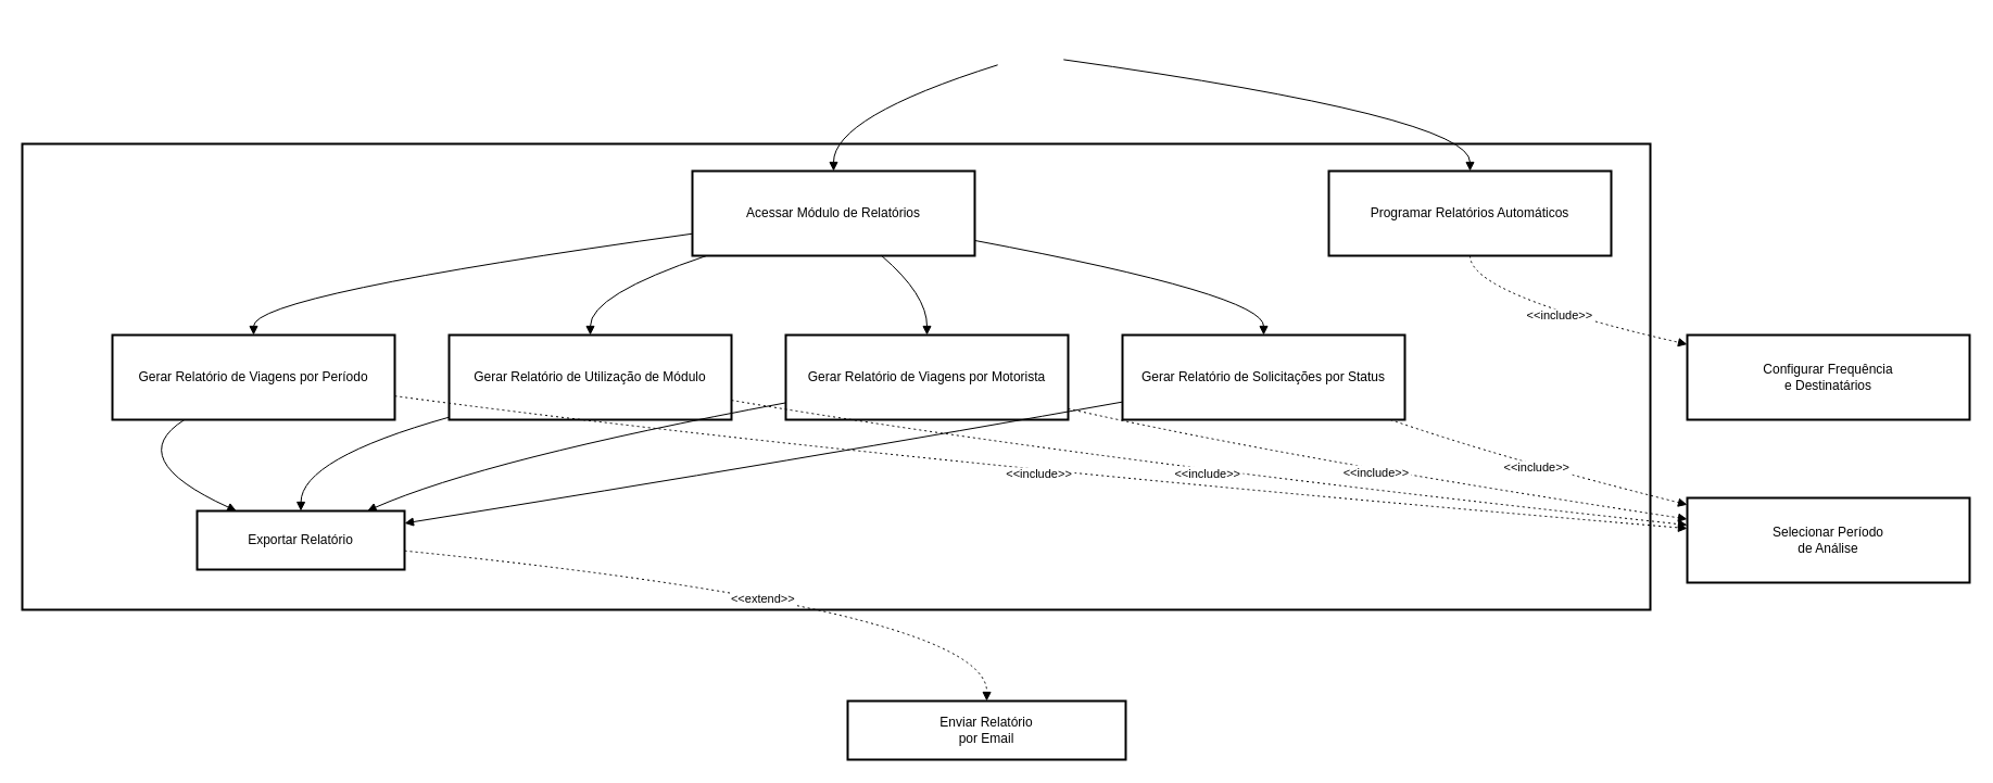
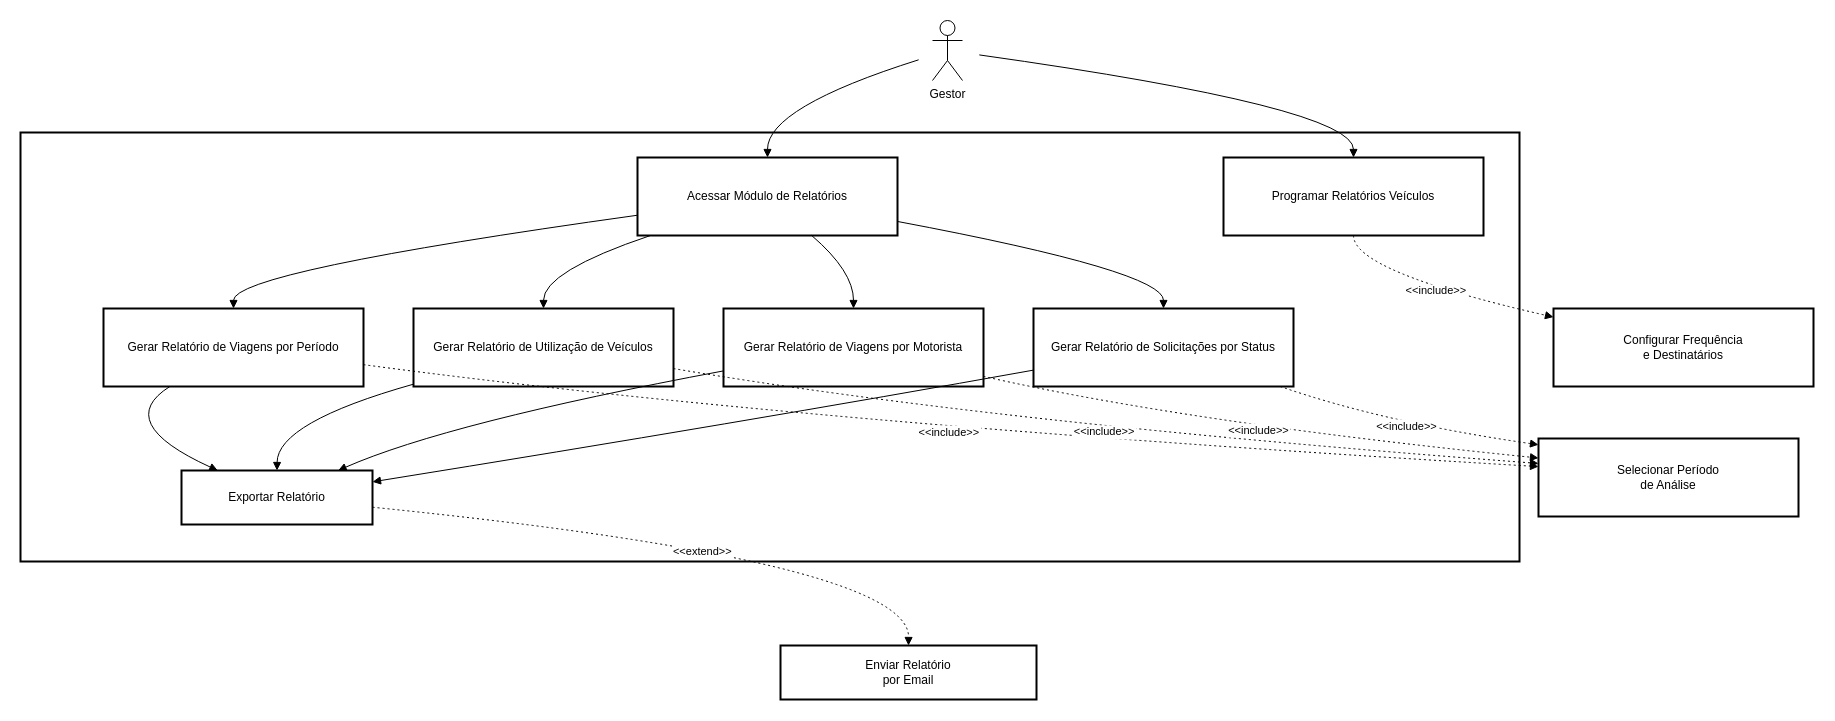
  <mxCell id="0" />
  <mxCell id="1" parent="0" />
  <mxCell id="2" value="&#10;" style="whiteSpace=wrap;strokeWidth=2;" vertex="1" parent="1"><mxGeometry x="20" y="132" width="1499" height="429" as="geometry" /></mxCell>
  <mxCell id="3" value="Acessar Módulo de Relatórios" style="whiteSpace=wrap;strokeWidth=2;" vertex="1" parent="1"><mxGeometry x="637" y="157" width="260" height="78" as="geometry" /></mxCell>
  <mxCell id="4" value="Gerar Relatório de Viagens por Período" style="whiteSpace=wrap;strokeWidth=2;" vertex="1" parent="1"><mxGeometry x="103" y="308" width="260" height="78" as="geometry" /></mxCell>
- <mxCell id="5" value="Gerar Relatório de Utilização de Módulo" style="whiteSpace=wrap;strokeWidth=2;" vertex="1" parent="1"><mxGeometry x="413" y="308" width="260" height="78" as="geometry" /></mxCell>
+ <mxCell id="5" value="Gerar Relatório de Utilização de Veículos" style="whiteSpace=wrap;strokeWidth=2;" vertex="1" parent="1"><mxGeometry x="413" y="308" width="260" height="78" as="geometry" /></mxCell>
  <mxCell id="6" value="Gerar Relatório de Viagens por Motorista" style="whiteSpace=wrap;strokeWidth=2;" vertex="1" parent="1"><mxGeometry x="723" y="308" width="260" height="78" as="geometry" /></mxCell>
  <mxCell id="7" value="Gerar Relatório de Solicitações por Status" style="whiteSpace=wrap;strokeWidth=2;" vertex="1" parent="1"><mxGeometry x="1033" y="308" width="260" height="78" as="geometry" /></mxCell>
  <mxCell id="8" value="Exportar Relatório" style="whiteSpace=wrap;strokeWidth=2;" vertex="1" parent="1"><mxGeometry x="181" y="470" width="191" height="54" as="geometry" /></mxCell>
- <mxCell id="9" value="Programar Relatórios Automáticos" style="whiteSpace=wrap;strokeWidth=2;" vertex="1" parent="1"><mxGeometry x="1223" y="157" width="260" height="78" as="geometry" /></mxCell>
- <mxCell id="10" value="Selecionar Período&#10;de Análise" style="whiteSpace=wrap;strokeWidth=2;" vertex="1" parent="1"><mxGeometry x="1553" y="458" width="260" height="78" as="geometry" /></mxCell>
+ <mxCell id="9" value="Programar Relatórios Veículos" style="whiteSpace=wrap;strokeWidth=2;" vertex="1" parent="1"><mxGeometry x="1223" y="157" width="260" height="78" as="geometry" /></mxCell>
+ <mxCell id="10" value="Selecionar Período&#10;de Análise" style="whiteSpace=wrap;strokeWidth=2;" vertex="1" parent="1"><mxGeometry x="1538" y="438" width="260" height="78" as="geometry" /></mxCell>
  <mxCell id="11" value="Configurar Frequência&#10;e Destinatários" style="whiteSpace=wrap;strokeWidth=2;" vertex="1" parent="1"><mxGeometry x="1553" y="308" width="260" height="78" as="geometry" /></mxCell>
  <mxCell id="12" value="Enviar Relatório&#10;por Email" style="whiteSpace=wrap;strokeWidth=2;" vertex="1" parent="1"><mxGeometry x="780" y="645" width="256" height="54" as="geometry" /></mxCell>
  <mxCell id="13" value="" style="curved=1;startArrow=none;endArrow=block;exitX=0;exitY=0.66;entryX=0.5;entryY=0;rounded=0;" edge="1" parent="1" target="3"><mxGeometry relative="1" as="geometry"><Array as="points"><mxPoint x="767" y="107" /></Array><mxPoint x="918.131" y="59.297" as="sourcePoint" /></mxGeometry></mxCell>
  <mxCell id="14" value="" style="curved=1;startArrow=none;endArrow=block;exitX=0;exitY=0.74;entryX=0.5;entryY=-0.01;rounded=0;" edge="1" parent="1" source="3" target="4"><mxGeometry relative="1" as="geometry"><Array as="points"><mxPoint x="233" y="271" /></Array></mxGeometry></mxCell>
  <mxCell id="15" value="" style="curved=1;startArrow=none;endArrow=block;exitX=0.05;exitY=1;entryX=0.5;entryY=-0.01;rounded=0;" edge="1" parent="1" source="3" target="5"><mxGeometry relative="1" as="geometry"><Array as="points"><mxPoint x="543" y="271" /></Array></mxGeometry></mxCell>
  <mxCell id="16" value="" style="curved=1;startArrow=none;endArrow=block;exitX=0.67;exitY=1;entryX=0.5;entryY=-0.01;rounded=0;" edge="1" parent="1" source="3" target="6"><mxGeometry relative="1" as="geometry"><Array as="points"><mxPoint x="853" y="271" /></Array></mxGeometry></mxCell>
  <mxCell id="17" value="" style="curved=1;startArrow=none;endArrow=block;exitX=1;exitY=0.82;entryX=0.5;entryY=-0.01;rounded=0;" edge="1" parent="1" source="3" target="7"><mxGeometry relative="1" as="geometry"><Array as="points"><mxPoint x="1163" y="271" /></Array></mxGeometry></mxCell>
  <mxCell id="18" value="" style="curved=1;startArrow=none;endArrow=block;exitX=0.26;exitY=0.99;entryX=0.19;entryY=0;rounded=0;" edge="1" parent="1" source="4" target="8"><mxGeometry relative="1" as="geometry"><Array as="points"><mxPoint x="112" y="422" /></Array></mxGeometry></mxCell>
  <mxCell id="19" value="" style="curved=1;startArrow=none;endArrow=block;exitX=0;exitY=0.97;entryX=0.5;entryY=0;rounded=0;" edge="1" parent="1" source="5" target="8"><mxGeometry relative="1" as="geometry"><Array as="points"><mxPoint x="277" y="422" /></Array></mxGeometry></mxCell>
  <mxCell id="20" value="" style="curved=1;startArrow=none;endArrow=block;exitX=0;exitY=0.8;entryX=0.82;entryY=0;rounded=0;" edge="1" parent="1" source="6" target="8"><mxGeometry relative="1" as="geometry"><Array as="points"><mxPoint x="447" y="422" /></Array></mxGeometry></mxCell>
  <mxCell id="21" value="" style="curved=1;startArrow=none;endArrow=block;exitX=0;exitY=0.79;entryX=1;entryY=0.21;rounded=0;" edge="1" parent="1" source="7" target="8"><mxGeometry relative="1" as="geometry"><Array as="points"><mxPoint x="741" y="422" /></Array></mxGeometry></mxCell>
  <mxCell id="22" value="" style="curved=1;startArrow=none;endArrow=block;exitX=1;exitY=0.57;entryX=0.5;entryY=0;rounded=0;" edge="1" parent="1" target="9"><mxGeometry relative="1" as="geometry"><Array as="points"><mxPoint x="1353" y="107" /></Array><mxPoint x="978.81" y="54.423" as="sourcePoint" /></mxGeometry></mxCell>
  <mxCell id="23" value="&lt;&lt;include&gt;&gt;" style="curved=1;dashed=1;dashPattern=2 3;startArrow=none;endArrow=block;exitX=1;exitY=0.72;entryX=0;entryY=0.36;rounded=0;" edge="1" parent="1" source="4" target="10"><mxGeometry relative="1" as="geometry"><Array as="points"><mxPoint x="793" y="422" /></Array></mxGeometry></mxCell>
  <mxCell id="24" value="&lt;&lt;include&gt;&gt;" style="curved=1;dashed=1;dashPattern=2 3;startArrow=none;endArrow=block;exitX=1;exitY=0.77;entryX=0;entryY=0.32;rounded=0;" edge="1" parent="1" source="5" target="10"><mxGeometry relative="1" as="geometry"><Array as="points"><mxPoint x="990" y="422" /></Array></mxGeometry></mxCell>
  <mxCell id="25" value="&lt;&lt;include&gt;&gt;" style="curved=1;dashed=1;dashPattern=2 3;startArrow=none;endArrow=block;exitX=1;exitY=0.87;entryX=0;entryY=0.25;rounded=0;" edge="1" parent="1" source="6" target="10"><mxGeometry relative="1" as="geometry"><Array as="points"><mxPoint x="1187" y="422" /></Array></mxGeometry></mxCell>
  <mxCell id="26" value="&lt;&lt;include&gt;&gt;" style="curved=1;dashed=1;dashPattern=2 3;startArrow=none;endArrow=block;exitX=0.94;exitY=0.99;entryX=0;entryY=0.08;rounded=0;" edge="1" parent="1" source="7" target="10"><mxGeometry relative="1" as="geometry"><Array as="points"><mxPoint x="1384" y="422" /></Array></mxGeometry></mxCell>
  <mxCell id="27" value="&lt;&lt;include&gt;&gt;" style="curved=1;dashed=1;dashPattern=2 3;startArrow=none;endArrow=block;exitX=0.5;exitY=1;entryX=0;entryY=0.11;rounded=0;" edge="1" parent="1" source="9" target="11"><mxGeometry relative="1" as="geometry"><Array as="points"><mxPoint x="1353" y="271" /></Array></mxGeometry></mxCell>
  <mxCell id="28" value="&lt;&lt;extend&gt;&gt;" style="curved=1;dashed=1;dashPattern=2 3;startArrow=none;endArrow=block;exitX=1;exitY=0.68;entryX=0.5;entryY=0.01;rounded=0;" edge="1" parent="1" source="8" target="12"><mxGeometry x="0.067" y="-10" relative="1" as="geometry"><Array as="points"><mxPoint x="909" y="561" /></Array><mxPoint as="offset" /></mxGeometry></mxCell>
+ <mxCell id="29" value="&lt;span style=&quot;text-wrap-mode: wrap;&quot;&gt;Gestor&lt;/span&gt;" style="shape=umlActor;verticalLabelPosition=bottom;verticalAlign=top;html=1;outlineConnect=0;" vertex="1" parent="1"><mxGeometry x="932" y="20" width="30" height="60" as="geometry" /></mxCell>
